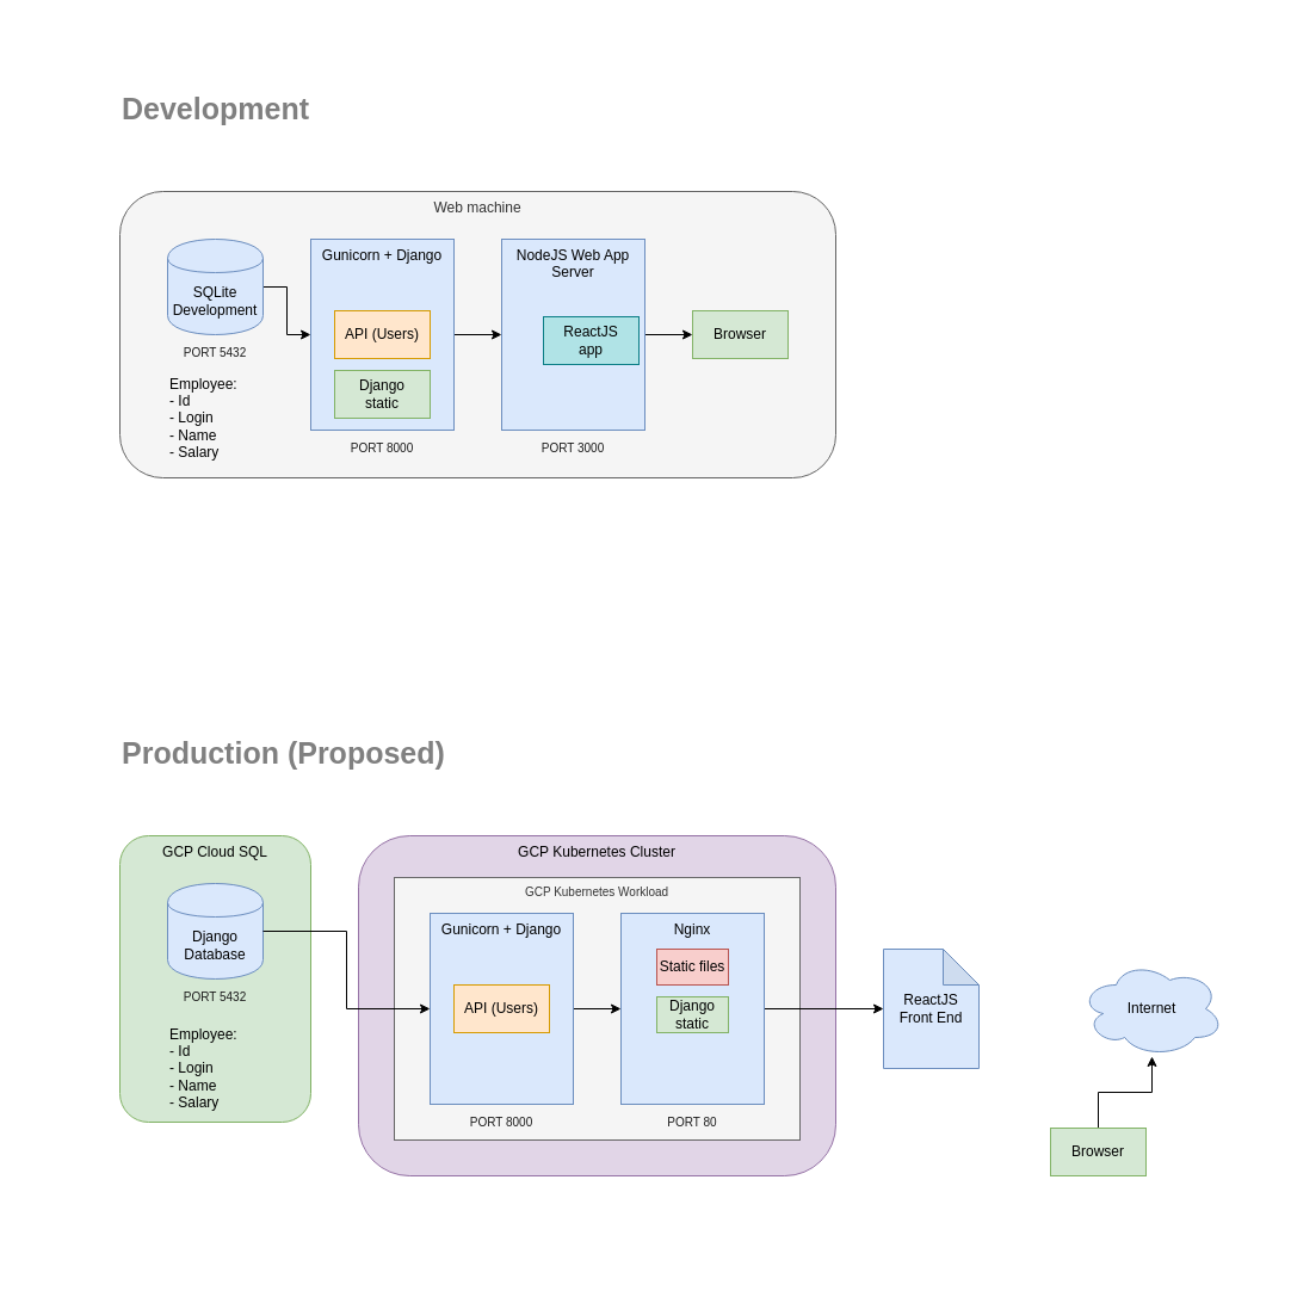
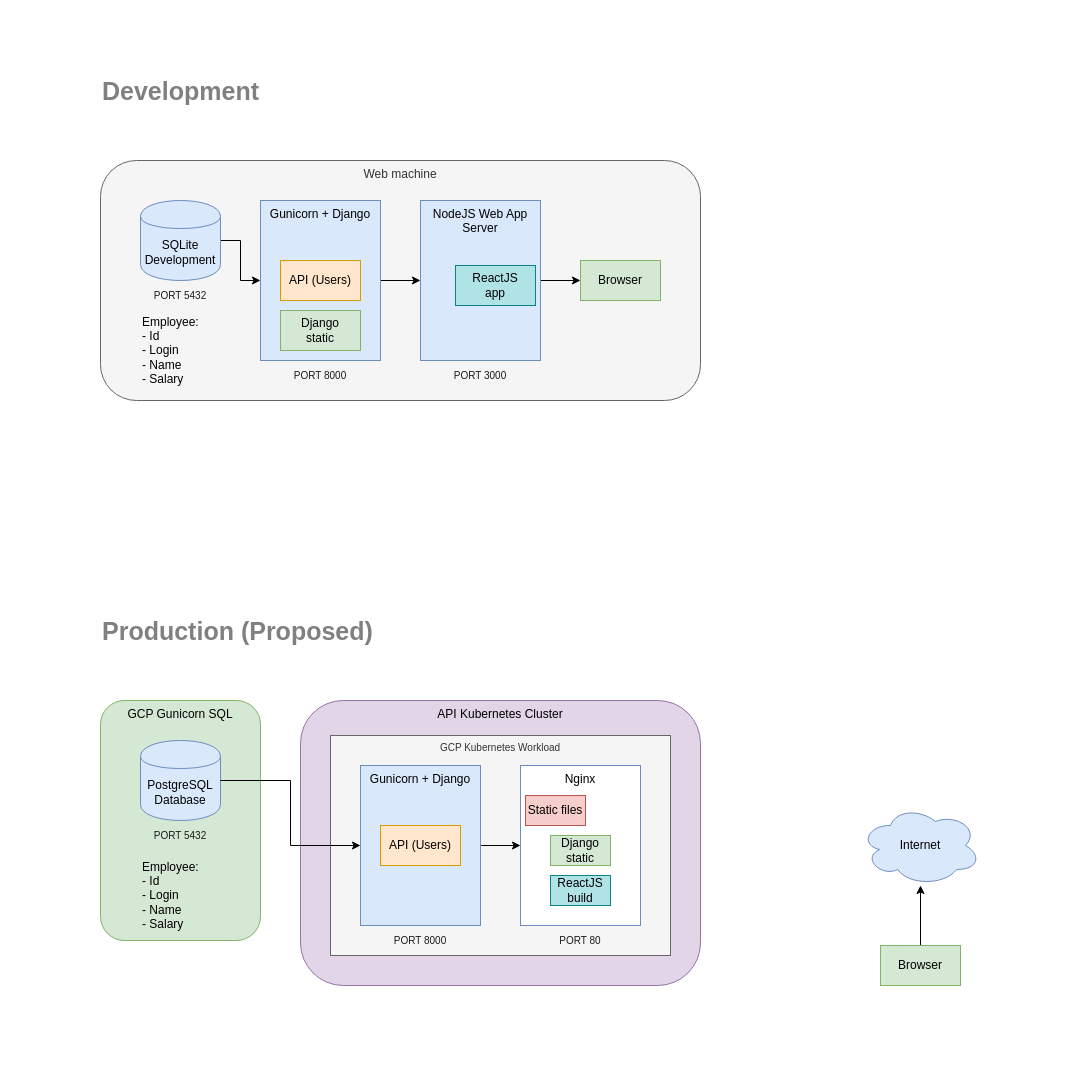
  <mxCell id="0" />
  <mxCell id="1" parent="0" />
  <mxCell id="2" value="" style="rounded=0;whiteSpace=wrap;html=1;fontSize=10;fontColor=#1A1A1A;align=center;strokeColor=none;" vertex="1" parent="1"><mxGeometry y="540" width="1040" height="520" as="geometry" x="20" /></mxCell>
  <mxCell id="3" value="" style="rounded=0;whiteSpace=wrap;html=1;fontSize=10;fontColor=#1A1A1A;align=center;strokeColor=none;" vertex="1" parent="1"><mxGeometry width="760" height="440" as="geometry" x="20" y="20" /></mxCell>
- <mxCell id="4" value="GCP Kubernetes Cluster" style="rounded=1;whiteSpace=wrap;html=1;horizontal=1;verticalAlign=top;fillColor=#e1d5e7;strokeColor=#9673a6;" vertex="1" parent="1"><mxGeometry x="300" y="700" width="400" height="285" as="geometry" /></mxCell>
+ <mxCell id="4" value="API Kubernetes Cluster" style="rounded=1;whiteSpace=wrap;html=1;horizontal=1;verticalAlign=top;fillColor=#e1d5e7;strokeColor=#9673a6;" vertex="1" parent="1"><mxGeometry x="300" y="700" width="400" height="285" as="geometry" /></mxCell>
  <mxCell id="5" value="GCP Kubernetes Workload" style="rounded=0;whiteSpace=wrap;html=1;fontSize=10;fontColor=#333333;align=center;verticalAlign=top;fillColor=#f5f5f5;strokeColor=#666666;" vertex="1" parent="1"><mxGeometry x="330" y="735" width="340" height="220" as="geometry" /></mxCell>
  <mxCell id="6" value="Web machine" style="rounded=1;whiteSpace=wrap;html=1;verticalAlign=top;fillColor=#f5f5f5;strokeColor=#666666;fontColor=#333333;" vertex="1" parent="1"><mxGeometry x="100" y="160" width="600" height="240" as="geometry" /></mxCell>
  <mxCell id="7" style="edgeStyle=orthogonalEdgeStyle;rounded=0;orthogonalLoop=1;jettySize=auto;html=1;" edge="1" parent="1" source="15" target="9"><mxGeometry relative="1" as="geometry" /></mxCell>
  <mxCell id="8" style="edgeStyle=orthogonalEdgeStyle;rounded=0;orthogonalLoop=1;jettySize=auto;html=1;entryX=0;entryY=0.5;entryDx=0;entryDy=0;" edge="1" parent="1" source="9" target="12"><mxGeometry relative="1" as="geometry" /></mxCell>
  <mxCell id="9" value="Gunicorn + Django" style="rounded=0;whiteSpace=wrap;html=1;horizontal=1;verticalAlign=top;fillColor=#dae8fc;strokeColor=#6c8ebf;" vertex="1" parent="1"><mxGeometry x="260" y="200" width="120" height="160" as="geometry" /></mxCell>
  <mxCell id="10" value="API (Users)" style="rounded=0;whiteSpace=wrap;html=1;fillColor=#ffe6cc;strokeColor=#d79b00;" vertex="1" parent="1"><mxGeometry x="280" y="260" width="80" height="40" as="geometry" /></mxCell>
  <mxCell id="11" style="edgeStyle=orthogonalEdgeStyle;rounded=0;orthogonalLoop=1;jettySize=auto;html=1;entryX=0;entryY=0.5;entryDx=0;entryDy=0;" edge="1" parent="1" source="12" target="14"><mxGeometry relative="1" as="geometry" /></mxCell>
  <mxCell id="12" value="NodeJS Web App Server" style="rounded=0;whiteSpace=wrap;html=1;verticalAlign=top;fillColor=#dae8fc;strokeColor=#6c8ebf;" vertex="1" parent="1"><mxGeometry x="420" y="200" width="120" height="160" as="geometry" /></mxCell>
  <mxCell id="13" value="ReactJS&lt;br&gt;app" style="rounded=0;whiteSpace=wrap;html=1;fillColor=#b0e3e6;strokeColor=#0e8088;" vertex="1" parent="1"><mxGeometry x="455" y="265" width="80" height="40" as="geometry" /></mxCell>
  <mxCell id="14" value="Browser" style="rounded=0;whiteSpace=wrap;html=1;fillColor=#d5e8d4;strokeColor=#82b366;" vertex="1" parent="1"><mxGeometry x="580" y="260" width="80" height="40" as="geometry" /></mxCell>
  <mxCell id="15" value="SQLite&lt;br&gt;Development" style="shape=cylinder;whiteSpace=wrap;html=1;boundedLbl=1;backgroundOutline=1;fillColor=#dae8fc;strokeColor=#6c8ebf;" vertex="1" parent="1"><mxGeometry x="140" y="200" width="80" height="80" as="geometry" /></mxCell>
  <mxCell id="16" value="Employee:&lt;br&gt;- Id&lt;br&gt;- Login&lt;br&gt;- Name&lt;br&gt;- Salary" style="text;html=1;strokeColor=none;fillColor=none;align=left;verticalAlign=middle;whiteSpace=wrap;rounded=0;" vertex="1" parent="1"><mxGeometry x="140" y="340" width="70" height="20" as="geometry" /></mxCell>
- <mxCell id="17" value="ReactJS&lt;br&gt;Front End" style="shape=note;whiteSpace=wrap;html=1;backgroundOutline=1;darkOpacity=0.05;fillColor=#dae8fc;strokeColor=#6c8ebf;horizontal=1;" vertex="1" parent="1"><mxGeometry x="740" y="795" width="80" height="100" as="geometry" /></mxCell>
- <mxCell id="18" value="Internet" style="ellipse;shape=cloud;whiteSpace=wrap;html=1;fillColor=#dae8fc;strokeColor=#6c8ebf;" vertex="1" parent="1"><mxGeometry x="905" y="805" width="120" height="80" as="geometry" /></mxCell>
+ <mxCell id="18" value="Internet" style="ellipse;shape=cloud;whiteSpace=wrap;html=1;fillColor=#dae8fc;strokeColor=#6c8ebf;" vertex="1" parent="1"><mxGeometry x="860" y="805" width="120" height="80" as="geometry" /></mxCell>
  <mxCell id="19" style="edgeStyle=orthogonalEdgeStyle;rounded=0;orthogonalLoop=1;jettySize=auto;html=1;" edge="1" parent="1" source="20" target="18"><mxGeometry relative="1" as="geometry" /></mxCell>
  <mxCell id="20" value="Browser" style="rounded=0;whiteSpace=wrap;html=1;fillColor=#d5e8d4;strokeColor=#82b366;" vertex="1" parent="1"><mxGeometry x="880" y="945" width="80" height="40" as="geometry" /></mxCell>
- <mxCell id="21" value="GCP Cloud SQL" style="rounded=1;whiteSpace=wrap;html=1;align=center;verticalAlign=top;fillColor=#d5e8d4;strokeColor=#82b366;" vertex="1" parent="1"><mxGeometry x="100" y="700" width="160" height="240" as="geometry" /></mxCell>
- <mxCell id="22" value="Django&lt;br&gt;Database" style="shape=cylinder;whiteSpace=wrap;html=1;boundedLbl=1;backgroundOutline=1;fillColor=#dae8fc;strokeColor=#6c8ebf;" vertex="1" parent="1"><mxGeometry x="140" y="740" width="80" height="80" as="geometry" /></mxCell>
+ <mxCell id="21" value="GCP Gunicorn SQL" style="rounded=1;whiteSpace=wrap;html=1;align=center;verticalAlign=top;fillColor=#d5e8d4;strokeColor=#82b366;" vertex="1" parent="1"><mxGeometry x="100" y="700" width="160" height="240" as="geometry" /></mxCell>
+ <mxCell id="22" value="PostgreSQL&lt;br&gt;Database" style="shape=cylinder;whiteSpace=wrap;html=1;boundedLbl=1;backgroundOutline=1;fillColor=#dae8fc;strokeColor=#6c8ebf;" vertex="1" parent="1"><mxGeometry x="140" y="740" width="80" height="80" as="geometry" /></mxCell>
  <mxCell id="23" value="Employee:&lt;br&gt;- Id&lt;br&gt;- Login&lt;br&gt;- Name&lt;br&gt;- Salary" style="text;html=1;strokeColor=none;fillColor=none;align=left;verticalAlign=middle;whiteSpace=wrap;rounded=0;" vertex="1" parent="1"><mxGeometry x="140" y="885" width="70" height="20" as="geometry" /></mxCell>
  <mxCell id="24" style="edgeStyle=orthogonalEdgeStyle;rounded=0;orthogonalLoop=1;jettySize=auto;html=1;fontSize=25;fontColor=#808080;" edge="1" parent="1" source="25" target="32"><mxGeometry relative="1" as="geometry" /></mxCell>
  <mxCell id="25" value="Gunicorn&amp;nbsp;+ Django" style="rounded=0;whiteSpace=wrap;html=1;verticalAlign=top;fillColor=#dae8fc;strokeColor=#6c8ebf;" vertex="1" parent="1"><mxGeometry x="360" y="765" width="120" height="160" as="geometry" /></mxCell>
  <mxCell id="26" value="API (Users)" style="rounded=0;whiteSpace=wrap;html=1;fillColor=#ffe6cc;strokeColor=#d79b00;" vertex="1" parent="1"><mxGeometry x="380" y="825" width="80" height="40" as="geometry" /></mxCell>
  <mxCell id="27" style="edgeStyle=orthogonalEdgeStyle;rounded=0;orthogonalLoop=1;jettySize=auto;html=1;" edge="1" parent="1" source="22" target="25"><mxGeometry relative="1" as="geometry" /></mxCell>
  <mxCell id="28" value="&lt;b style=&quot;font-size: 25px&quot;&gt;&lt;font style=&quot;font-size: 25px&quot;&gt;Development&lt;/font&gt;&lt;/b&gt;" style="text;html=1;strokeColor=none;fillColor=none;align=left;verticalAlign=middle;whiteSpace=wrap;rounded=0;fontSize=25;fontColor=#808080;" vertex="1" parent="1"><mxGeometry x="100" y="80" width="230" height="20" as="geometry" /></mxCell>
  <mxCell id="29" style="edgeStyle=orthogonalEdgeStyle;rounded=0;orthogonalLoop=1;jettySize=auto;html=1;exitX=0.5;exitY=1;exitDx=0;exitDy=0;" edge="1" parent="1" source="28" target="28"><mxGeometry relative="1" as="geometry" /></mxCell>
  <mxCell id="30" value="&lt;b&gt;Production (Proposed)&lt;/b&gt;" style="text;html=1;strokeColor=none;fillColor=none;align=left;verticalAlign=middle;whiteSpace=wrap;rounded=0;fontSize=25;fontColor=#808080;" vertex="1" parent="1"><mxGeometry x="100" y="620" width="310" height="20" as="geometry" /></mxCell>
- <mxCell id="31" style="edgeStyle=orthogonalEdgeStyle;rounded=0;orthogonalLoop=1;jettySize=auto;html=1;entryX=0;entryY=0.5;entryDx=0;entryDy=0;entryPerimeter=0;fontSize=25;fontColor=#808080;" edge="1" parent="1" source="32" target="17"><mxGeometry relative="1" as="geometry" /></mxCell>
- <mxCell id="32" value="Nginx" style="rounded=0;whiteSpace=wrap;html=1;verticalAlign=top;fillColor=#dae8fc;strokeColor=#6c8ebf;" vertex="1" parent="1"><mxGeometry x="520" y="765" width="120" height="160" as="geometry" /></mxCell>
+ <mxCell id="32" value="Nginx" style="rounded=0;whiteSpace=wrap;html=1;verticalAlign=top;fillColor=#ffffff;strokeColor=#6c8ebf;" vertex="1" parent="1"><mxGeometry x="520" y="765" width="120" height="160" as="geometry" /></mxCell>
+ <mxCell id="33" value="ReactJS&lt;br&gt;build" style="rounded=0;whiteSpace=wrap;html=1;fillColor=#b0e3e6;strokeColor=#0e8088;" vertex="1" parent="1"><mxGeometry x="550" y="875" width="60" height="30" as="geometry" /></mxCell>
  <mxCell id="34" value="Django&lt;br&gt;static" style="rounded=0;whiteSpace=wrap;html=1;fillColor=#d5e8d4;strokeColor=#82b366;" vertex="1" parent="1"><mxGeometry x="550" y="835" width="60" height="30" as="geometry" /></mxCell>
- <mxCell id="35" value="Static files" style="rounded=0;whiteSpace=wrap;html=1;fillColor=#f8cecc;strokeColor=#b85450;" vertex="1" parent="1"><mxGeometry x="550" y="795" width="60" height="30" as="geometry" /></mxCell>
+ <mxCell id="35" value="Static files" style="rounded=0;whiteSpace=wrap;html=1;fillColor=#f8cecc;strokeColor=#b85450;" vertex="1" parent="1"><mxGeometry x="525" y="795" width="60" height="30" as="geometry" /></mxCell>
  <mxCell id="36" value="PORT 8000" style="text;html=1;strokeColor=none;fillColor=none;align=center;verticalAlign=middle;whiteSpace=wrap;rounded=0;fontSize=10;fontColor=#1A1A1A;" vertex="1" parent="1"><mxGeometry x="360" y="925" width="120" height="30" as="geometry" /></mxCell>
  <mxCell id="37" value="PORT 80" style="text;html=1;strokeColor=none;fillColor=none;align=center;verticalAlign=middle;whiteSpace=wrap;rounded=0;fontSize=10;fontColor=#1A1A1A;" vertex="1" parent="1"><mxGeometry x="520" y="925" width="120" height="30" as="geometry" /></mxCell>
  <mxCell id="38" value="PORT 3000" style="text;html=1;strokeColor=none;fillColor=none;align=center;verticalAlign=middle;whiteSpace=wrap;rounded=0;fontSize=10;fontColor=#1A1A1A;" vertex="1" parent="1"><mxGeometry x="420" y="360" width="120" height="30" as="geometry" /></mxCell>
  <mxCell id="39" value="PORT 8000" style="text;html=1;strokeColor=none;fillColor=none;align=center;verticalAlign=middle;whiteSpace=wrap;rounded=0;fontSize=10;fontColor=#1A1A1A;" vertex="1" parent="1"><mxGeometry x="260" y="360" width="120" height="30" as="geometry" /></mxCell>
  <mxCell id="40" value="PORT 5432" style="text;html=1;strokeColor=none;fillColor=none;align=center;verticalAlign=middle;whiteSpace=wrap;rounded=0;fontSize=10;fontColor=#1A1A1A;" vertex="1" parent="1"><mxGeometry x="120" y="820" width="120" height="30" as="geometry" /></mxCell>
  <mxCell id="41" value="PORT 5432" style="text;html=1;strokeColor=none;fillColor=none;align=center;verticalAlign=middle;whiteSpace=wrap;rounded=0;fontSize=10;fontColor=#1A1A1A;" vertex="1" parent="1"><mxGeometry x="120" y="280" width="120" height="30" as="geometry" /></mxCell>
  <mxCell id="42" value="Django&lt;br&gt;static" style="rounded=0;whiteSpace=wrap;html=1;fillColor=#d5e8d4;strokeColor=#82b366;" vertex="1" parent="1"><mxGeometry x="280" y="310" width="80" height="40" as="geometry" /></mxCell>
